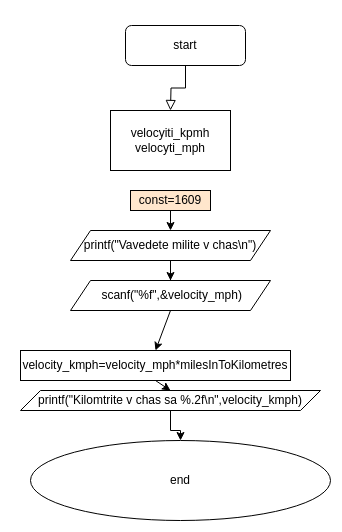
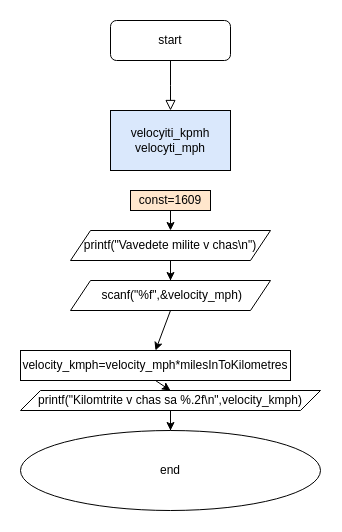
  <mxCell id="0" />
  <mxCell id="1" parent="0" />
  <mxCell id="2" value="" style="rounded=0;html=1;jettySize=auto;orthogonalLoop=1;fontSize=11;endArrow=block;endFill=0;endSize=8;strokeWidth=1;shadow=0;labelBackgroundColor=none;edgeStyle=orthogonalEdgeStyle;" parent="1" source="3" edge="1"><mxGeometry relative="1" as="geometry"><mxPoint x="170" y="110" as="targetPoint" /></mxGeometry></mxCell>
- <mxCell id="3" value="start" style="rounded=1;whiteSpace=wrap;html=1;fontSize=12;glass=0;strokeWidth=1;shadow=0;" parent="1" vertex="1"><mxGeometry x="125" y="25" width="120" height="40" as="geometry" /></mxCell>
- <mxCell id="4" value="velocyiti_kpmh&lt;br&gt;velocyti_mph" style="rounded=0;whiteSpace=wrap;html=1;" vertex="1" parent="1"><mxGeometry x="110" y="110" width="120" height="60" as="geometry" /></mxCell>
+ <mxCell id="3" value="start" style="rounded=1;whiteSpace=wrap;html=1;fontSize=12;glass=0;strokeWidth=1;shadow=0;" parent="1" vertex="1"><mxGeometry x="110" y="20" width="120" height="40" as="geometry" /></mxCell>
+ <mxCell id="4" value="velocyiti_kpmh&lt;br&gt;velocyti_mph" style="rounded=0;whiteSpace=wrap;html=1;fillColor=#dae8fc;" vertex="1" parent="1"><mxGeometry x="110" y="110" width="120" height="60" as="geometry" /></mxCell>
  <mxCell id="5" value="const=1609" style="whiteSpace=wrap;html=1;rounded=0;fillColor=#ffe6cc;" vertex="1" parent="1"><mxGeometry x="130" y="190" width="80" height="20" as="geometry" /></mxCell>
  <mxCell id="6" value="" style="edgeStyle=orthogonalEdgeStyle;rounded=0;orthogonalLoop=1;jettySize=auto;html=1;" edge="1" parent="1" source="7" target="9"><mxGeometry relative="1" as="geometry" /></mxCell>
  <mxCell id="7" value="printf(&quot;Vavedete milite v chas\n&quot;)" style="shape=parallelogram;perimeter=parallelogramPerimeter;whiteSpace=wrap;html=1;fixedSize=1;" vertex="1" parent="1"><mxGeometry x="70" y="230" width="200" height="30" as="geometry" /></mxCell>
  <mxCell id="8" value="" style="endArrow=classic;html=1;rounded=0;exitX=0.5;exitY=1;exitDx=0;exitDy=0;" edge="1" parent="1" source="5" target="7"><mxGeometry width="50" height="50" relative="1" as="geometry"><mxPoint x="340" y="220" as="sourcePoint" /><mxPoint x="370" y="200" as="targetPoint" /></mxGeometry></mxCell>
  <mxCell id="9" value="&amp;nbsp;scanf(&quot;%f&quot;,&amp;amp;velocity_mph)" style="shape=parallelogram;perimeter=parallelogramPerimeter;whiteSpace=wrap;html=1;fixedSize=1;" vertex="1" parent="1"><mxGeometry x="70" y="280" width="200" height="30" as="geometry" /></mxCell>
  <mxCell id="10" value="velocity_kmph=velocity_mph*milesInToKilometres" style="whiteSpace=wrap;html=1;" vertex="1" parent="1"><mxGeometry x="20" y="350" width="270" height="30" as="geometry" /></mxCell>
  <mxCell id="11" value="" style="endArrow=classic;html=1;rounded=0;exitX=0.5;exitY=1;exitDx=0;exitDy=0;entryX=0.5;entryY=0;entryDx=0;entryDy=0;" edge="1" parent="1" source="9" target="10"><mxGeometry width="50" height="50" relative="1" as="geometry"><mxPoint x="340" y="220" as="sourcePoint" /><mxPoint x="390" y="170" as="targetPoint" /></mxGeometry></mxCell>
  <mxCell id="12" value="" style="edgeStyle=orthogonalEdgeStyle;rounded=0;orthogonalLoop=1;jettySize=auto;html=1;" edge="1" parent="1" source="13" target="15"><mxGeometry relative="1" as="geometry" /></mxCell>
  <mxCell id="13" value="printf(&quot;Kilomtrite v chas sa %.2f\n&quot;,velocity_kmph)" style="shape=parallelogram;perimeter=parallelogramPerimeter;whiteSpace=wrap;html=1;fixedSize=1;" vertex="1" parent="1"><mxGeometry x="20" y="390" width="300" height="20" as="geometry" /></mxCell>
  <mxCell id="14" value="" style="endArrow=classic;html=1;rounded=0;exitX=0.5;exitY=1;exitDx=0;exitDy=0;entryX=0.5;entryY=0;entryDx=0;entryDy=0;" edge="1" parent="1" source="10" target="13"><mxGeometry width="50" height="50" relative="1" as="geometry"><mxPoint x="340" y="420" as="sourcePoint" /><mxPoint x="390" y="370" as="targetPoint" /></mxGeometry></mxCell>
- <mxCell id="15" value="end" style="ellipse;whiteSpace=wrap;html=1;" vertex="1" parent="1"><mxGeometry x="30" y="440" width="300" height="80" as="geometry" /></mxCell>
+ <mxCell id="15" value="end" style="ellipse;whiteSpace=wrap;html=1;" vertex="1" parent="1"><mxGeometry x="20" y="430" width="300" height="80" as="geometry" /></mxCell>
